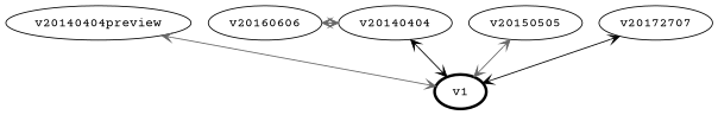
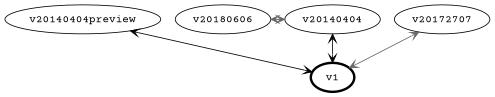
  graph {
    fontname="Courier Prime"
    node [fontname="Courier Prime" group=api shape=ellipse]
    edge [arrowhead=vee arrowtail=vee color=gray40 dir=both fontname="Courier Prime"]
    v20140404preview
    v20140404
-   v20150505
-   v20160606
+   v20160606 [label=v20180606]
    n5 [label=v20172707]
    v1 [penwidth=3 group=""]
    subgraph sub_1 {
      label="API Versions"
      labelloc=t
      rank=same
      v20140404preview
      v20140404
-     v20150505
      v20160606
      n5
    }
-   v20140404preview -- v1
+   v20140404preview -- v1 [color=black]
    v20140404 -- v1 [color=black]
-   v20150505 -- v1
    v20160606 -- v20140404
-   n5 -- v1 [color=black]
+   n5 -- v1
  }
